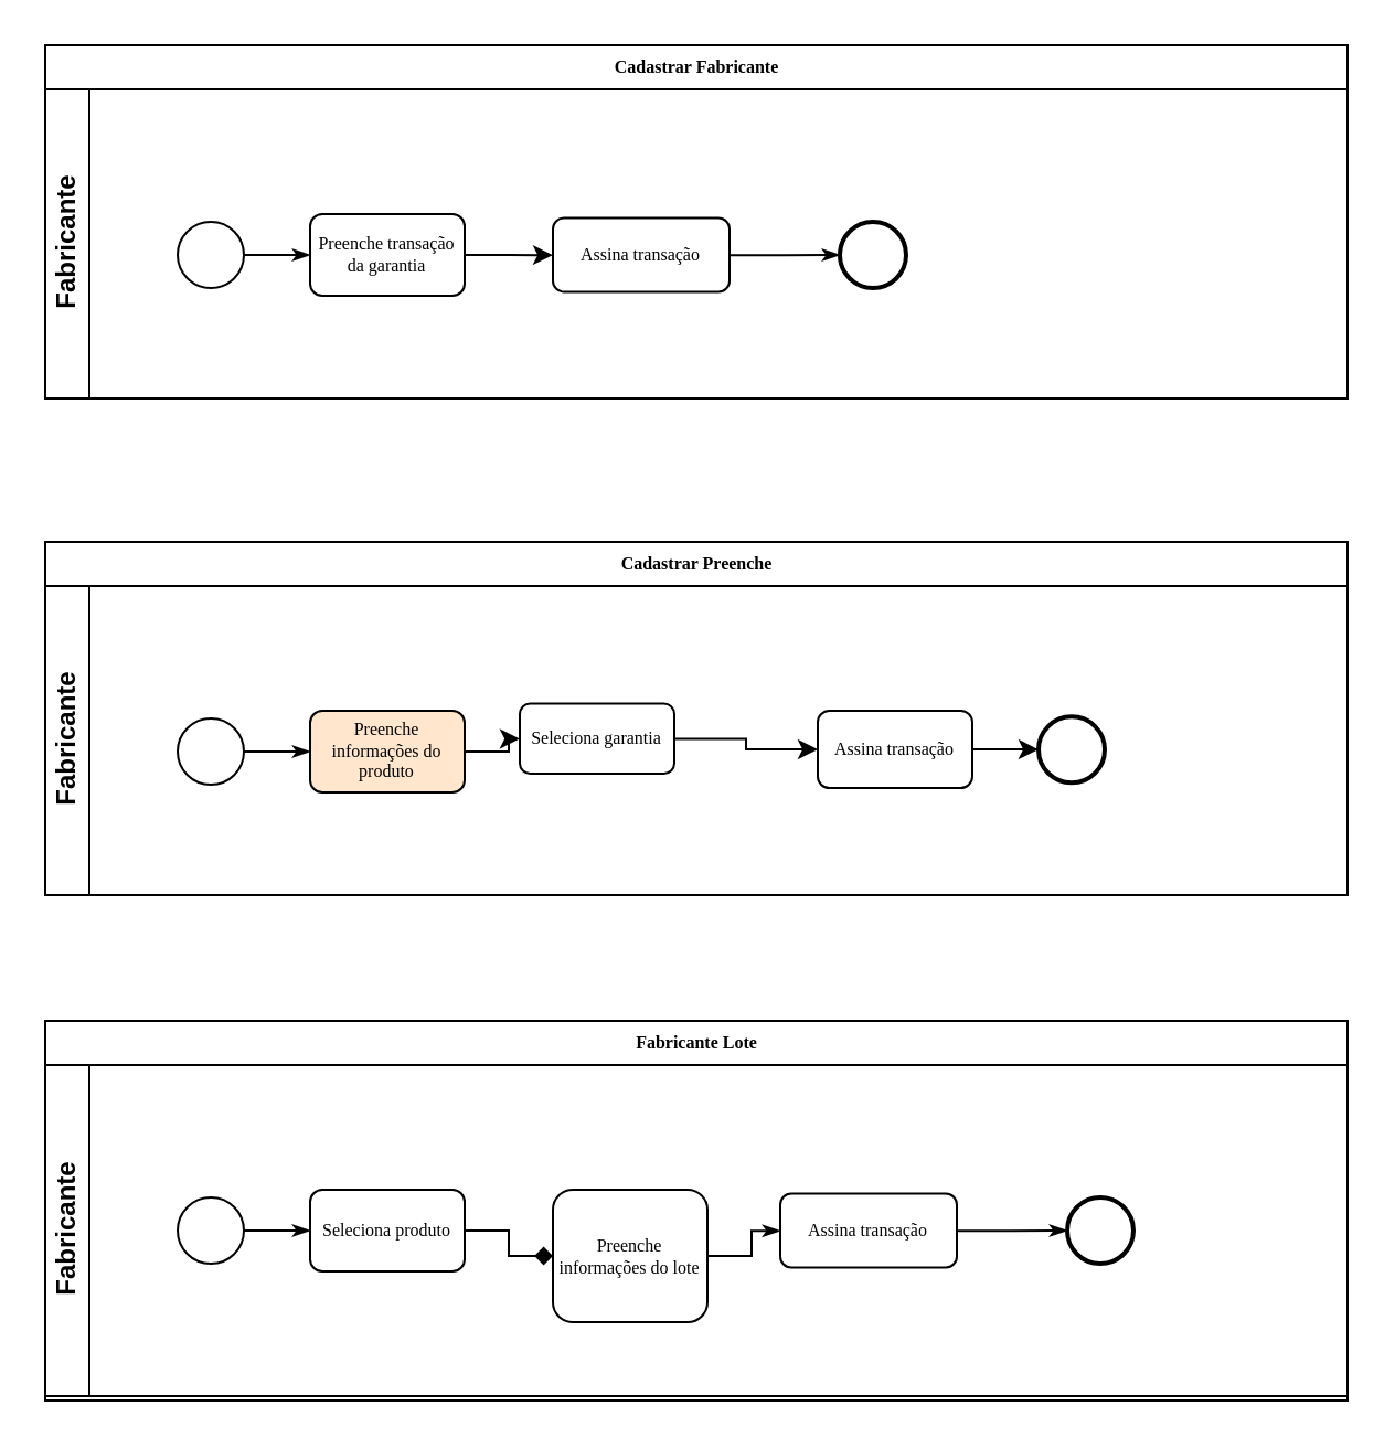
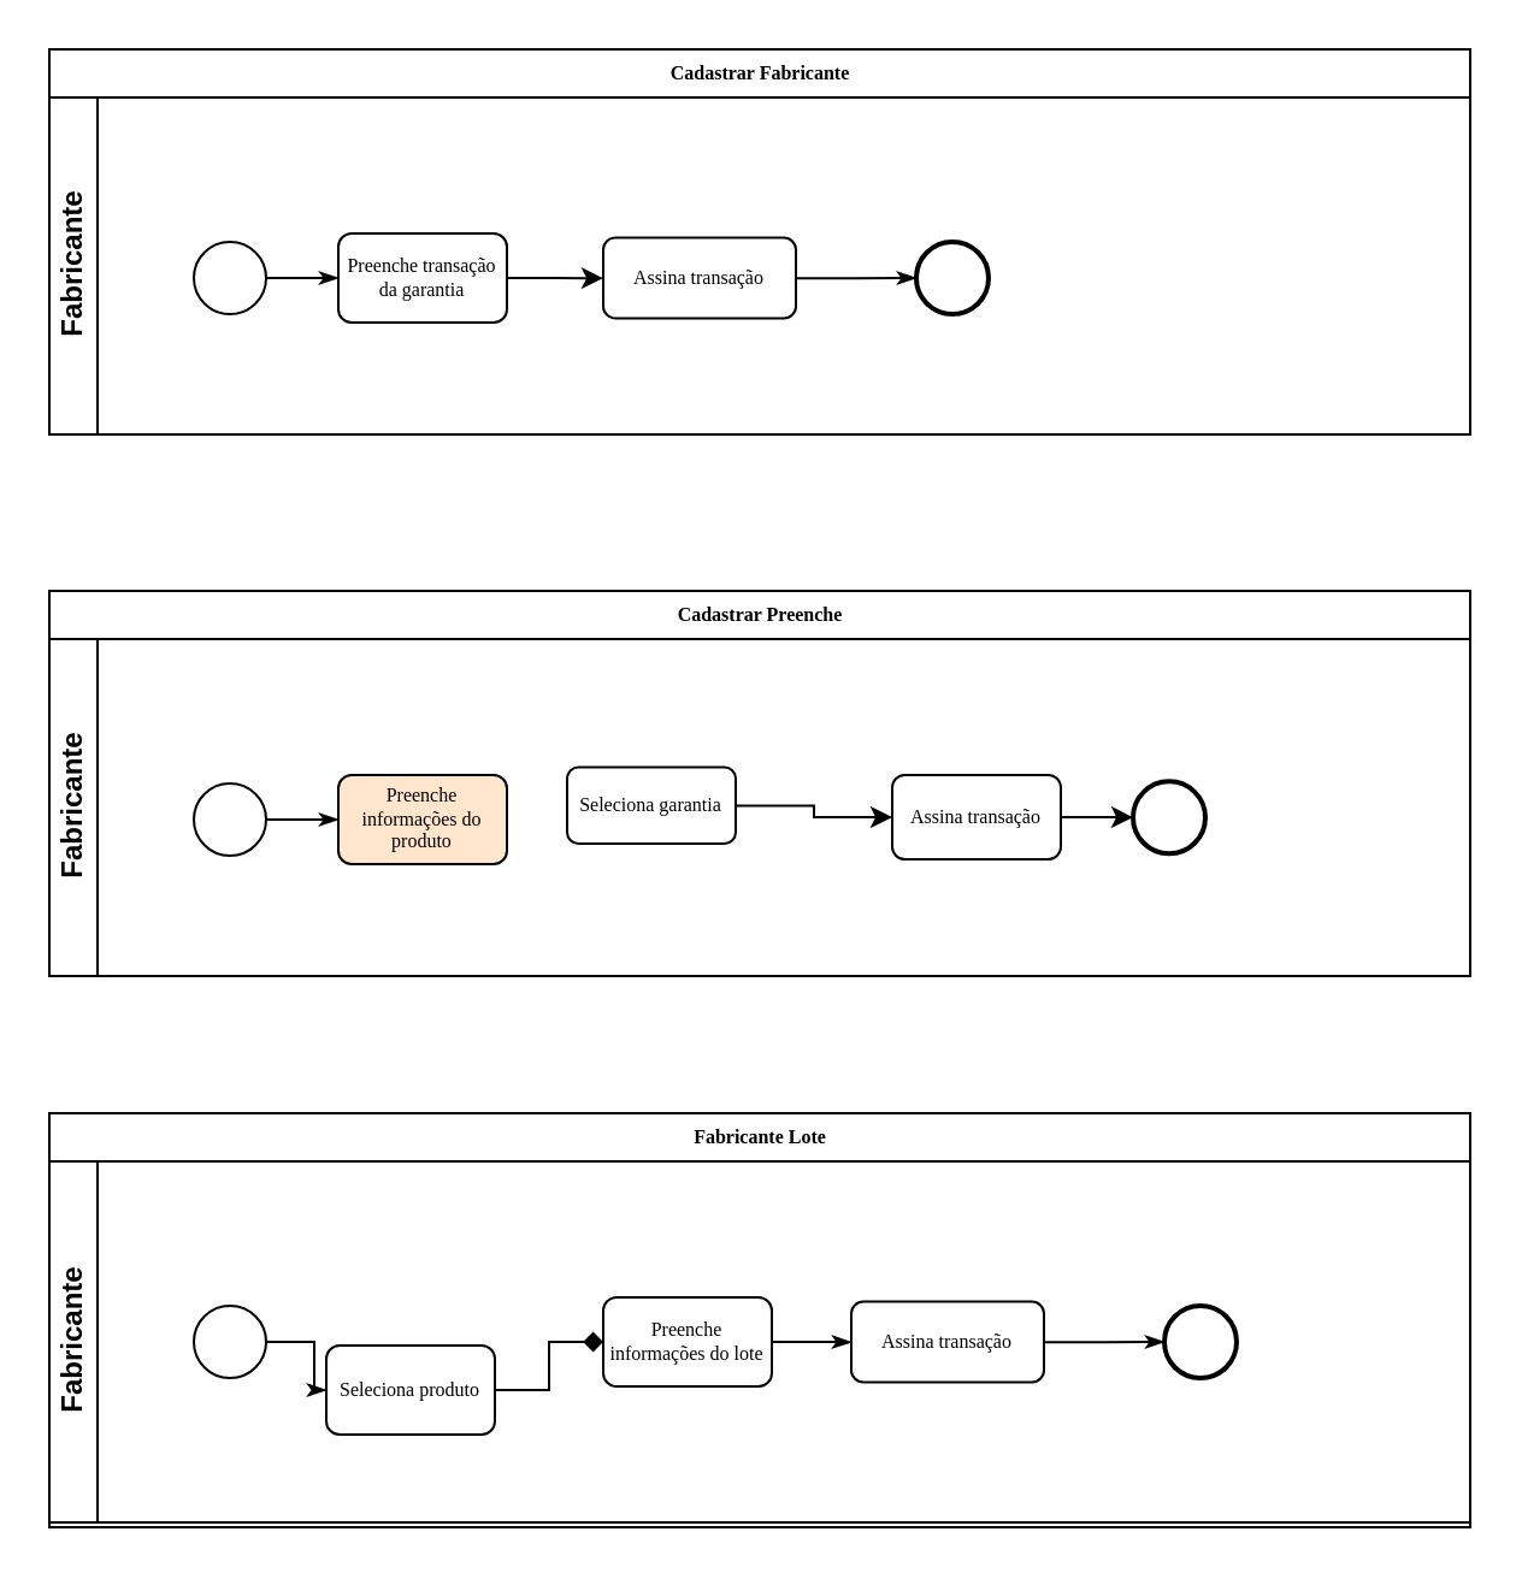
  <mxCell id="0" />
  <mxCell id="1" parent="0" />
  <mxCell id="2" value="Cadastrar Preenche" style="swimlane;html=1;childLayout=stackLayout;horizontal=1;startSize=20;horizontalStack=0;rounded=0;shadow=0;labelBackgroundColor=none;strokeWidth=1;fontFamily=Verdana;fontSize=8;align=center;" parent="1" vertex="1"><mxGeometry x="20" y="245" width="590" height="160" as="geometry" /></mxCell>
  <mxCell id="3" value="Fabricante" style="swimlane;html=1;startSize=20;horizontal=0;" parent="2" vertex="1"><mxGeometry y="20" width="590" height="140" as="geometry" /></mxCell>
  <mxCell id="4" style="edgeStyle=orthogonalEdgeStyle;rounded=0;html=1;labelBackgroundColor=none;startArrow=none;startFill=0;startSize=5;endArrow=classicThin;endFill=1;endSize=5;jettySize=auto;orthogonalLoop=1;strokeWidth=1;fontFamily=Verdana;fontSize=8" parent="3" source="5" target="7" edge="1"><mxGeometry relative="1" as="geometry" /></mxCell>
  <mxCell id="5" value="" style="ellipse;whiteSpace=wrap;html=1;rounded=0;shadow=0;labelBackgroundColor=none;strokeWidth=1;fontFamily=Verdana;fontSize=8;align=center;" parent="3" vertex="1"><mxGeometry x="60" y="60" width="30" height="30" as="geometry" /></mxCell>
- <mxCell id="6" value="" style="edgeStyle=orthogonalEdgeStyle;rounded=0;orthogonalLoop=1;jettySize=auto;html=1;" edge="1" parent="3" source="7" target="9"><mxGeometry relative="1" as="geometry" /></mxCell>
  <mxCell id="7" value="Preenche informações do produto" style="rounded=1;whiteSpace=wrap;html=1;shadow=0;labelBackgroundColor=none;strokeWidth=1;fontFamily=Verdana;fontSize=8;align=center;fillColor=#ffe6cc;" parent="3" vertex="1"><mxGeometry x="120" y="56.5" width="70" height="37" as="geometry" /></mxCell>
  <mxCell id="8" value="" style="edgeStyle=orthogonalEdgeStyle;rounded=0;orthogonalLoop=1;jettySize=auto;html=1;" edge="1" parent="3" source="9" target="12"><mxGeometry relative="1" as="geometry" /></mxCell>
  <mxCell id="9" value="Seleciona garantia" style="rounded=1;whiteSpace=wrap;html=1;shadow=0;labelBackgroundColor=none;strokeWidth=1;fontFamily=Verdana;fontSize=8;align=center;" parent="3" vertex="1"><mxGeometry x="215" y="53.25" width="70" height="31.75" as="geometry" /></mxCell>
  <mxCell id="10" value="" style="ellipse;whiteSpace=wrap;html=1;rounded=0;shadow=0;labelBackgroundColor=none;strokeWidth=2;fontFamily=Verdana;fontSize=8;align=center;" parent="3" vertex="1"><mxGeometry x="450" y="59.13" width="30" height="30" as="geometry" /></mxCell>
  <mxCell id="11" value="" style="edgeStyle=orthogonalEdgeStyle;rounded=0;orthogonalLoop=1;jettySize=auto;html=1;" edge="1" parent="3" source="12" target="10"><mxGeometry relative="1" as="geometry" /></mxCell>
  <mxCell id="12" value="Assina transação" style="whiteSpace=wrap;html=1;fontSize=8;fontFamily=Verdana;rounded=1;shadow=0;labelBackgroundColor=none;strokeWidth=1;" vertex="1" parent="3"><mxGeometry x="350" y="56.5" width="70" height="35" as="geometry" /></mxCell>
  <mxCell id="13" value="Fabricante Lote" style="swimlane;html=1;childLayout=stackLayout;horizontal=1;startSize=20;horizontalStack=0;rounded=0;shadow=0;labelBackgroundColor=none;strokeWidth=1;fontFamily=Verdana;fontSize=8;align=center;" vertex="1" parent="1"><mxGeometry x="20" y="462" width="590" height="172" as="geometry" /></mxCell>
  <mxCell id="14" value="Fabricante" style="swimlane;html=1;startSize=20;horizontal=0;" vertex="1" parent="13"><mxGeometry y="20" width="590" height="150" as="geometry" /></mxCell>
  <mxCell id="15" style="edgeStyle=orthogonalEdgeStyle;rounded=0;html=1;labelBackgroundColor=none;startArrow=none;startFill=0;startSize=5;endArrow=classicThin;endFill=1;endSize=5;jettySize=auto;orthogonalLoop=1;strokeWidth=1;fontFamily=Verdana;fontSize=8" edge="1" parent="14" source="16" target="18"><mxGeometry relative="1" as="geometry" /></mxCell>
  <mxCell id="16" value="" style="ellipse;whiteSpace=wrap;html=1;rounded=0;shadow=0;labelBackgroundColor=none;strokeWidth=1;fontFamily=Verdana;fontSize=8;align=center;" vertex="1" parent="14"><mxGeometry x="60" y="60" width="30" height="30" as="geometry" /></mxCell>
  <mxCell id="17" value="" style="edgeStyle=orthogonalEdgeStyle;rounded=0;orthogonalLoop=1;jettySize=auto;html=1;endArrow=diamond;" edge="1" parent="14" source="18" target="19"><mxGeometry relative="1" as="geometry" /></mxCell>
- <mxCell id="18" value="Seleciona produto" style="rounded=1;whiteSpace=wrap;html=1;shadow=0;labelBackgroundColor=none;strokeWidth=1;fontFamily=Verdana;fontSize=8;align=center;" vertex="1" parent="14"><mxGeometry x="120" y="56.5" width="70" height="37" as="geometry" /></mxCell>
- <mxCell id="19" value="Preenche informações do lote" style="rounded=1;whiteSpace=wrap;html=1;shadow=0;labelBackgroundColor=none;strokeWidth=1;fontFamily=Verdana;fontSize=8;align=center;" vertex="1" parent="14"><mxGeometry x="230" y="56.5" width="70" height="60" as="geometry" /></mxCell>
+ <mxCell id="18" value="Seleciona produto" style="rounded=1;whiteSpace=wrap;html=1;shadow=0;labelBackgroundColor=none;strokeWidth=1;fontFamily=Verdana;fontSize=8;align=center;" vertex="1" parent="14"><mxGeometry x="115" y="76.5" width="70" height="37" as="geometry" /></mxCell>
+ <mxCell id="19" value="Preenche informações do lote" style="rounded=1;whiteSpace=wrap;html=1;shadow=0;labelBackgroundColor=none;strokeWidth=1;fontFamily=Verdana;fontSize=8;align=center;" vertex="1" parent="14"><mxGeometry x="230" y="56.5" width="70" height="37" as="geometry" /></mxCell>
  <mxCell id="20" value="Assina transação" style="rounded=1;whiteSpace=wrap;html=1;shadow=0;labelBackgroundColor=none;strokeWidth=1;fontFamily=Verdana;fontSize=8;align=center;" vertex="1" parent="14"><mxGeometry x="333" y="58.25" width="80" height="33.5" as="geometry" /></mxCell>
  <mxCell id="21" style="edgeStyle=orthogonalEdgeStyle;rounded=0;html=1;labelBackgroundColor=none;startArrow=none;startFill=0;startSize=5;endArrow=classicThin;endFill=1;endSize=5;jettySize=auto;orthogonalLoop=1;strokeWidth=1;fontFamily=Verdana;fontSize=8" edge="1" parent="14" source="19" target="20"><mxGeometry relative="1" as="geometry"><mxPoint x="330" y="75" as="targetPoint" /></mxGeometry></mxCell>
  <mxCell id="22" value="" style="ellipse;whiteSpace=wrap;html=1;rounded=0;shadow=0;labelBackgroundColor=none;strokeWidth=2;fontFamily=Verdana;fontSize=8;align=center;" vertex="1" parent="14"><mxGeometry x="463" y="60" width="30" height="30" as="geometry" /></mxCell>
  <mxCell id="23" style="edgeStyle=orthogonalEdgeStyle;rounded=0;html=1;labelBackgroundColor=none;startArrow=none;startFill=0;startSize=5;endArrow=classicThin;endFill=1;endSize=5;jettySize=auto;orthogonalLoop=1;strokeWidth=1;fontFamily=Verdana;fontSize=8" edge="1" parent="14" source="20" target="22"><mxGeometry relative="1" as="geometry" /></mxCell>
  <mxCell id="24" value="Cadastrar Fabricante" style="swimlane;html=1;childLayout=stackLayout;horizontal=1;startSize=20;horizontalStack=0;rounded=0;shadow=0;labelBackgroundColor=none;strokeWidth=1;fontFamily=Verdana;fontSize=8;align=center;" vertex="1" parent="1"><mxGeometry x="20" y="20" width="590" height="160" as="geometry" /></mxCell>
  <mxCell id="25" value="Fabricante" style="swimlane;html=1;startSize=20;horizontal=0;" vertex="1" parent="24"><mxGeometry y="20" width="590" height="140" as="geometry" /></mxCell>
  <mxCell id="26" style="edgeStyle=orthogonalEdgeStyle;rounded=0;html=1;labelBackgroundColor=none;startArrow=none;startFill=0;startSize=5;endArrow=classicThin;endFill=1;endSize=5;jettySize=auto;orthogonalLoop=1;strokeWidth=1;fontFamily=Verdana;fontSize=8" edge="1" parent="25" source="27" target="29"><mxGeometry relative="1" as="geometry" /></mxCell>
  <mxCell id="27" value="" style="ellipse;whiteSpace=wrap;html=1;rounded=0;shadow=0;labelBackgroundColor=none;strokeWidth=1;fontFamily=Verdana;fontSize=8;align=center;" vertex="1" parent="25"><mxGeometry x="60" y="60" width="30" height="30" as="geometry" /></mxCell>
  <mxCell id="28" value="" style="edgeStyle=orthogonalEdgeStyle;rounded=0;orthogonalLoop=1;jettySize=auto;html=1;" edge="1" parent="25" source="29" target="31"><mxGeometry relative="1" as="geometry" /></mxCell>
  <mxCell id="29" value="Preenche transação da garantia" style="rounded=1;whiteSpace=wrap;html=1;shadow=0;labelBackgroundColor=none;strokeWidth=1;fontFamily=Verdana;fontSize=8;align=center;" vertex="1" parent="25"><mxGeometry x="120" y="56.5" width="70" height="37" as="geometry" /></mxCell>
  <mxCell id="30" style="edgeStyle=orthogonalEdgeStyle;rounded=0;html=1;labelBackgroundColor=none;startArrow=none;startFill=0;startSize=5;endArrow=classicThin;endFill=1;endSize=5;jettySize=auto;orthogonalLoop=1;strokeWidth=1;fontFamily=Verdana;fontSize=8" edge="1" parent="25" source="31" target="32"><mxGeometry relative="1" as="geometry" /></mxCell>
  <mxCell id="31" value="Assina transação" style="rounded=1;whiteSpace=wrap;html=1;shadow=0;labelBackgroundColor=none;strokeWidth=1;fontFamily=Verdana;fontSize=8;align=center;" vertex="1" parent="25"><mxGeometry x="230" y="58.25" width="80" height="33.5" as="geometry" /></mxCell>
  <mxCell id="32" value="" style="ellipse;whiteSpace=wrap;html=1;rounded=0;shadow=0;labelBackgroundColor=none;strokeWidth=2;fontFamily=Verdana;fontSize=8;align=center;" vertex="1" parent="25"><mxGeometry x="360" y="60" width="30" height="30" as="geometry" /></mxCell>
